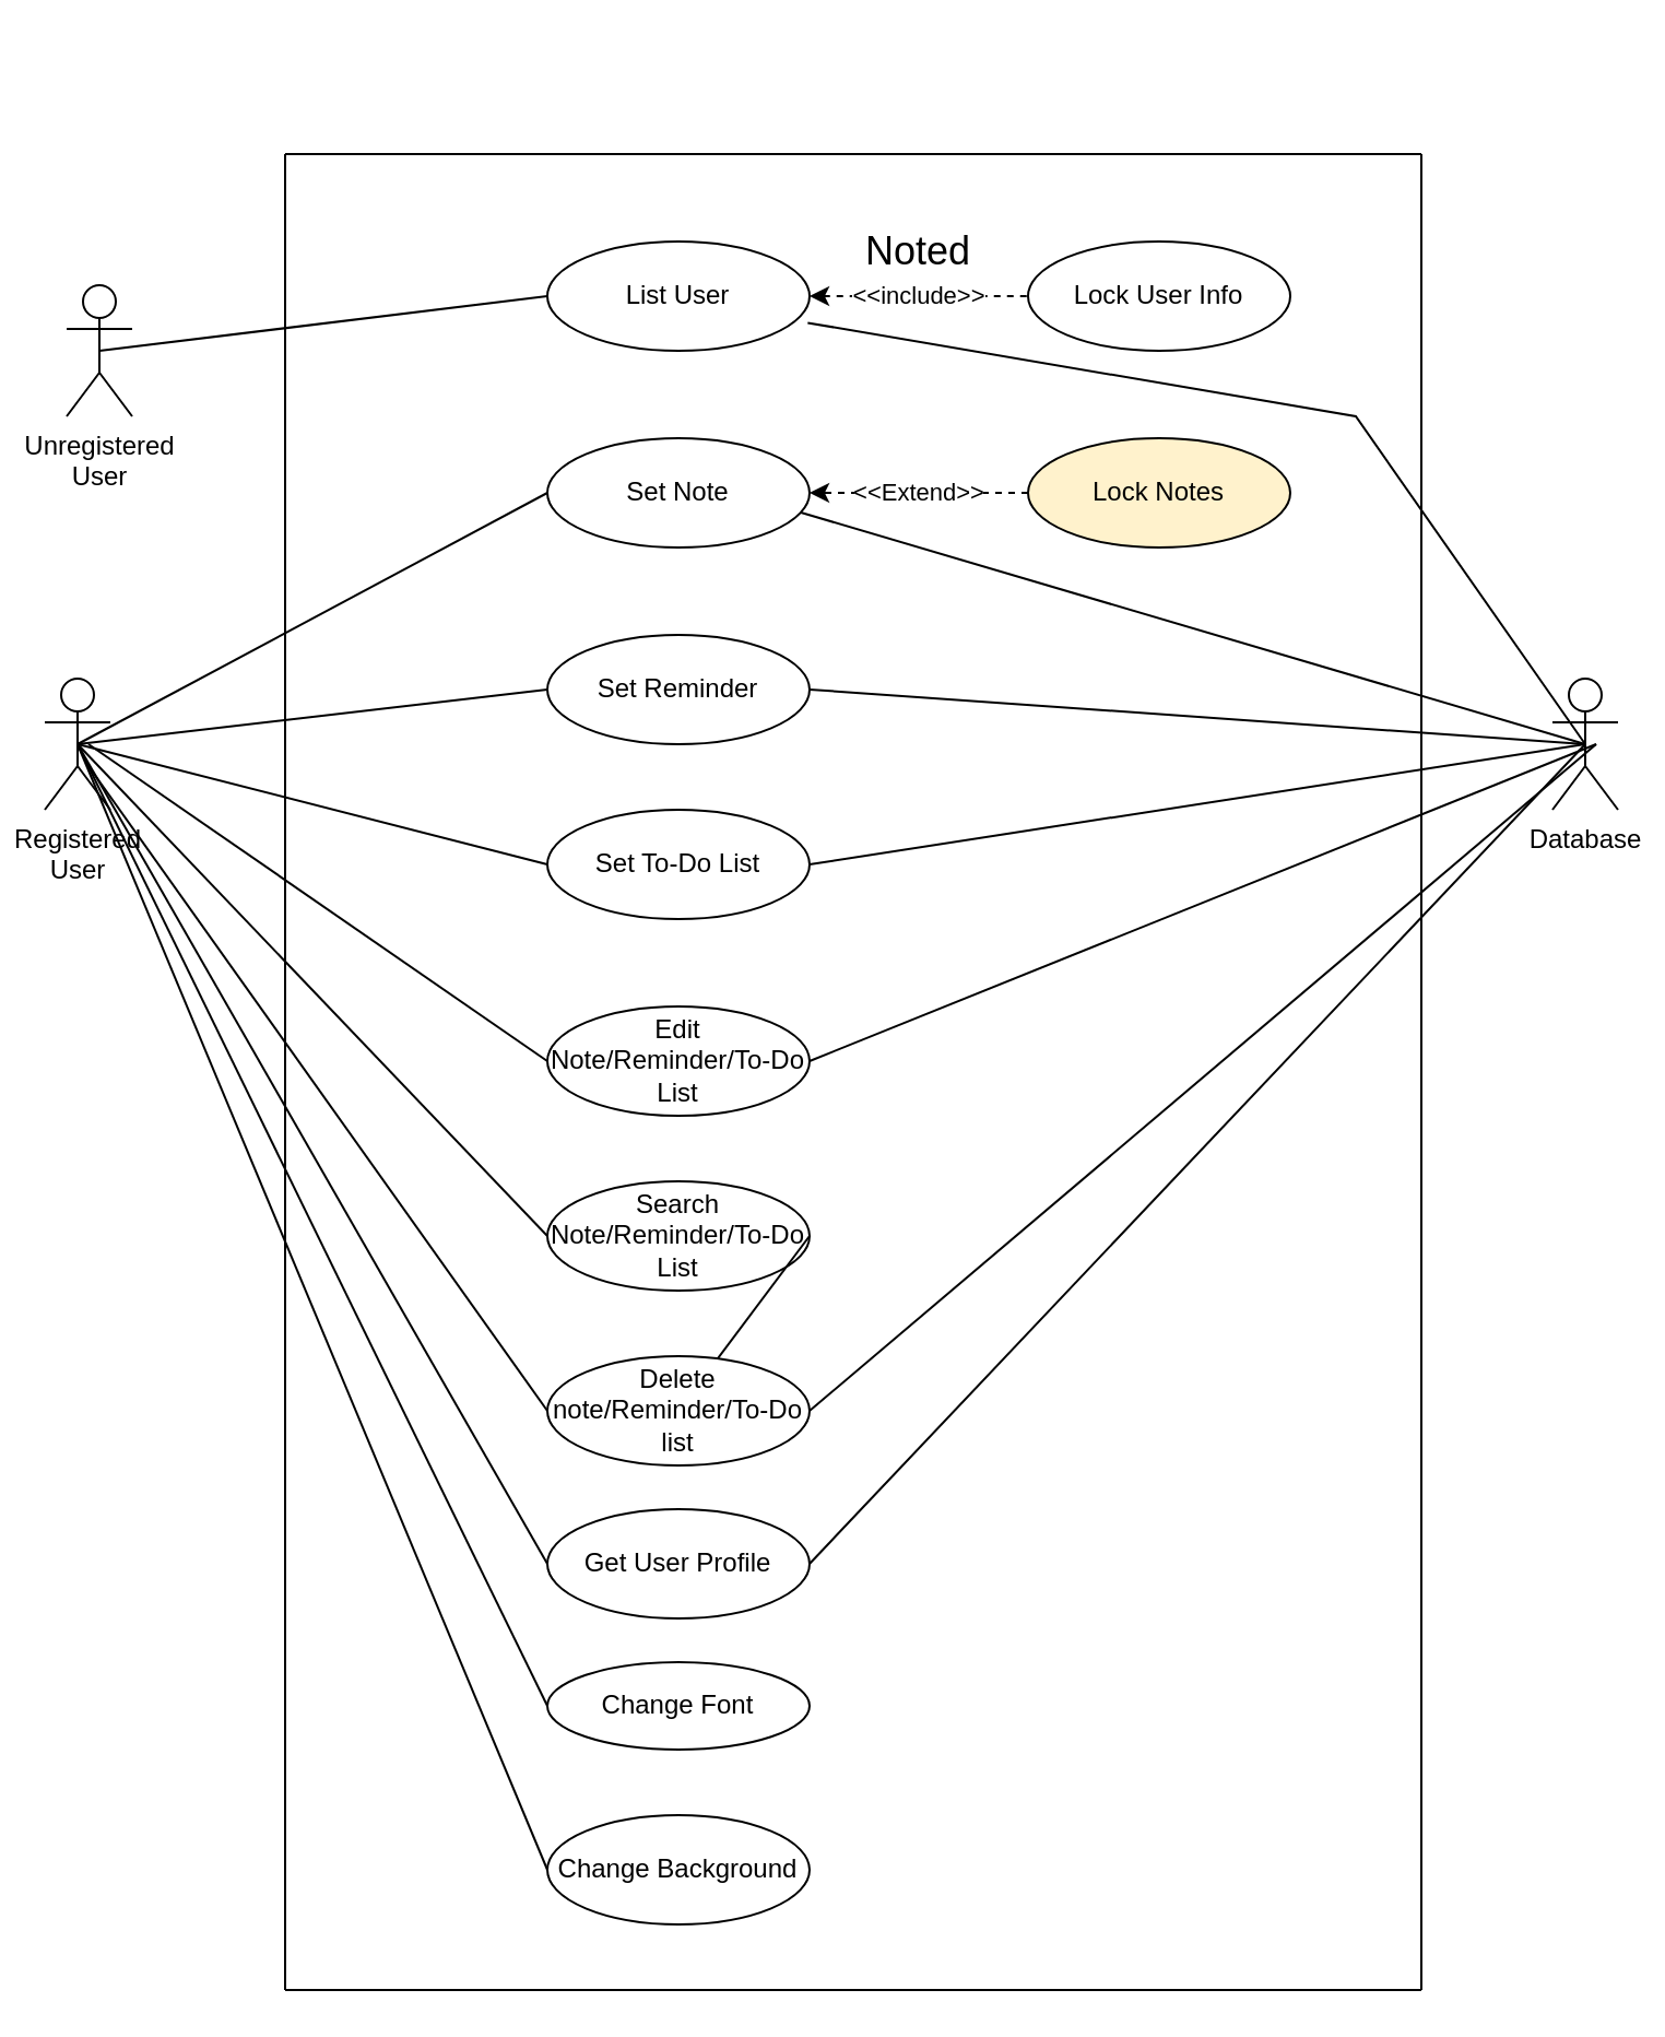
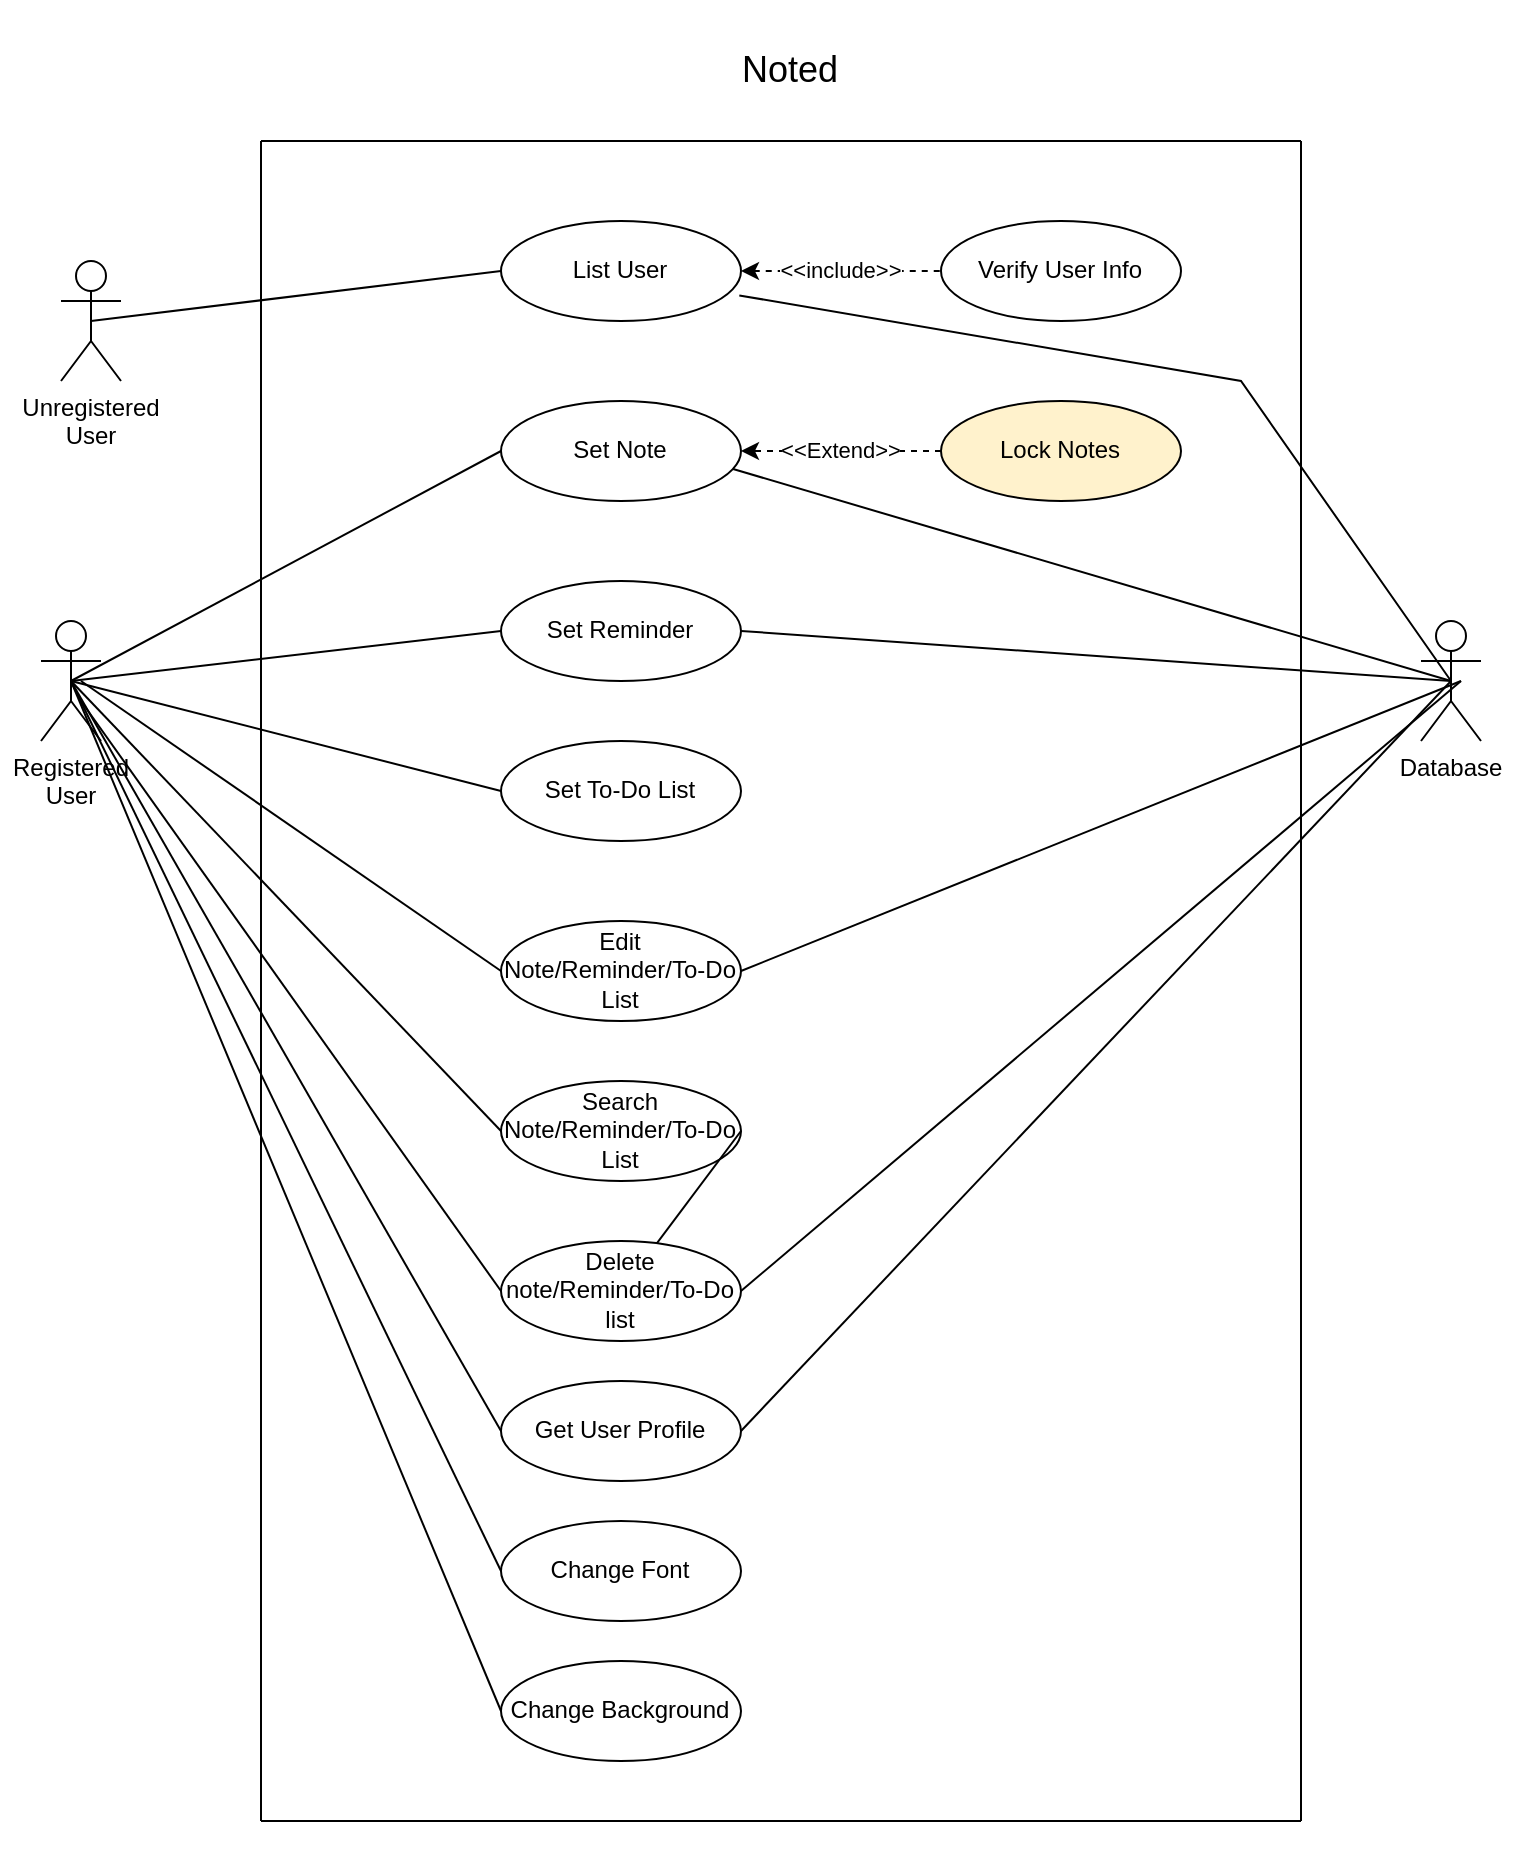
  <mxCell id="0" />
  <mxCell id="1" parent="0" />
  <mxCell id="2" value="Registered &lt;br&gt;User" style="shape=umlActor;verticalLabelPosition=bottom;verticalAlign=top;html=1;outlineConnect=0;" parent="1" vertex="1"><mxGeometry x="20" y="310" width="30" height="60" as="geometry" /></mxCell>
  <mxCell id="3" value="Set Note" style="ellipse;whiteSpace=wrap;html=1;" parent="1" vertex="1"><mxGeometry x="250" y="200" width="120" height="50" as="geometry" /></mxCell>
  <mxCell id="4" value="Search Note/Reminder/To-Do List" style="ellipse;whiteSpace=wrap;html=1;" parent="1" vertex="1"><mxGeometry x="250" y="540" width="120" height="50" as="geometry" /></mxCell>
- <mxCell id="5" value="Change Font" style="ellipse;whiteSpace=wrap;html=1;" parent="1" vertex="1"><mxGeometry x="250" y="760" width="120" height="40" as="geometry" /></mxCell>
+ <mxCell id="5" value="Change Font" style="ellipse;whiteSpace=wrap;html=1;" parent="1" vertex="1"><mxGeometry x="250" y="760" width="120" height="50" as="geometry" /></mxCell>
  <mxCell id="6" value="Change Background" style="ellipse;whiteSpace=wrap;html=1;" parent="1" vertex="1"><mxGeometry x="250" y="830" width="120" height="50" as="geometry" /></mxCell>
  <mxCell id="7" value="&amp;lt;&amp;lt;include&amp;gt;&amp;gt;" style="edgeStyle=orthogonalEdgeStyle;rounded=0;orthogonalLoop=1;jettySize=auto;html=1;dashed=1;startArrow=classic;startFill=1;endArrow=none;endFill=0;" parent="1" source="8" target="14" edge="1"><mxGeometry relative="1" as="geometry" /></mxCell>
  <mxCell id="8" value="List User" style="ellipse;whiteSpace=wrap;html=1;" parent="1" vertex="1"><mxGeometry x="250" y="110" width="120" height="50" as="geometry" /></mxCell>
  <mxCell id="9" value="Get User Profile" style="ellipse;whiteSpace=wrap;html=1;" parent="1" vertex="1"><mxGeometry x="250" y="690" width="120" height="50" as="geometry" /></mxCell>
  <mxCell id="10" value="&amp;lt;&amp;lt;Extend&amp;gt;&amp;gt;" style="edgeStyle=orthogonalEdgeStyle;rounded=0;orthogonalLoop=1;jettySize=auto;html=1;entryX=1;entryY=0.5;entryDx=0;entryDy=0;dashed=1;" parent="1" source="11" target="3" edge="1"><mxGeometry relative="1" as="geometry" /></mxCell>
  <mxCell id="11" value="Lock Notes" style="ellipse;whiteSpace=wrap;html=1;fillColor=#fff2cc;" parent="1" vertex="1"><mxGeometry x="470" y="200" width="120" height="50" as="geometry" /></mxCell>
  <mxCell id="12" value="Set To-Do List" style="ellipse;whiteSpace=wrap;html=1;" parent="1" vertex="1"><mxGeometry x="250" y="370" width="120" height="50" as="geometry" /></mxCell>
  <mxCell id="13" value="Database" style="shape=umlActor;verticalLabelPosition=bottom;verticalAlign=top;html=1;outlineConnect=0;" parent="1" vertex="1"><mxGeometry x="710" y="310" width="30" height="60" as="geometry" /></mxCell>
- <mxCell id="14" value="Lock User Info" style="ellipse;whiteSpace=wrap;html=1;" parent="1" vertex="1"><mxGeometry x="470" y="110" width="120" height="50" as="geometry" /></mxCell>
+ <mxCell id="14" value="Verify User Info" style="ellipse;whiteSpace=wrap;html=1;" parent="1" vertex="1"><mxGeometry x="470" y="110" width="120" height="50" as="geometry" /></mxCell>
  <mxCell id="15" value="" style="endArrow=none;html=1;rounded=0;entryX=0;entryY=0.5;entryDx=0;entryDy=0;exitX=0.5;exitY=0.5;exitDx=0;exitDy=0;exitPerimeter=0;" parent="1" source="2" target="3" edge="1"><mxGeometry width="50" height="50" relative="1" as="geometry"><mxPoint x="130" y="250" as="sourcePoint" /><mxPoint x="180" y="200" as="targetPoint" /></mxGeometry></mxCell>
  <mxCell id="16" value="Set Reminder" style="ellipse;whiteSpace=wrap;html=1;" parent="1" vertex="1"><mxGeometry x="250" y="290" width="120" height="50" as="geometry" /></mxCell>
  <mxCell id="17" value="" style="endArrow=none;html=1;rounded=0;entryX=0;entryY=0.5;entryDx=0;entryDy=0;exitX=0.5;exitY=0.5;exitDx=0;exitDy=0;exitPerimeter=0;" parent="1" source="2" target="16" edge="1"><mxGeometry width="50" height="50" relative="1" as="geometry"><mxPoint x="120" y="410" as="sourcePoint" /><mxPoint x="170" y="360" as="targetPoint" /></mxGeometry></mxCell>
  <mxCell id="18" value="" style="endArrow=none;html=1;rounded=0;entryX=0;entryY=0.5;entryDx=0;entryDy=0;exitX=0.5;exitY=0.5;exitDx=0;exitDy=0;exitPerimeter=0;" parent="1" source="2" target="4" edge="1"><mxGeometry width="50" height="50" relative="1" as="geometry"><mxPoint x="100" y="420" as="sourcePoint" /><mxPoint x="150" y="370" as="targetPoint" /></mxGeometry></mxCell>
  <mxCell id="19" value="" style="endArrow=none;html=1;rounded=0;entryX=0.5;entryY=0.5;entryDx=0;entryDy=0;entryPerimeter=0;exitX=0.967;exitY=0.68;exitDx=0;exitDy=0;exitPerimeter=0;" parent="1" source="3" target="13" edge="1"><mxGeometry width="50" height="50" relative="1" as="geometry"><mxPoint x="520" y="360" as="sourcePoint" /><mxPoint x="570" y="310" as="targetPoint" /></mxGeometry></mxCell>
  <mxCell id="20" value="" style="endArrow=none;html=1;rounded=0;entryX=0.5;entryY=0.5;entryDx=0;entryDy=0;entryPerimeter=0;exitX=1;exitY=0.5;exitDx=0;exitDy=0;" parent="1" source="16" target="13" edge="1"><mxGeometry width="50" height="50" relative="1" as="geometry"><mxPoint x="450" y="470" as="sourcePoint" /><mxPoint x="500" y="420" as="targetPoint" /></mxGeometry></mxCell>
  <mxCell id="21" value="" style="endArrow=none;html=1;rounded=0;entryX=0.5;entryY=0.5;entryDx=0;entryDy=0;entryPerimeter=0;exitX=0.993;exitY=0.744;exitDx=0;exitDy=0;exitPerimeter=0;" parent="1" source="8" target="13" edge="1"><mxGeometry width="50" height="50" relative="1" as="geometry"><mxPoint x="650" y="300" as="sourcePoint" /><mxPoint x="700" y="250" as="targetPoint" /><Array as="points"><mxPoint x="620" y="190" /></Array></mxGeometry></mxCell>
  <mxCell id="22" value="" style="endArrow=none;html=1;rounded=0;entryX=0;entryY=0.5;entryDx=0;entryDy=0;exitX=0.5;exitY=0.5;exitDx=0;exitDy=0;exitPerimeter=0;" parent="1" source="2" target="5" edge="1"><mxGeometry width="50" height="50" relative="1" as="geometry"><mxPoint x="130" y="480" as="sourcePoint" /><mxPoint x="180" y="430" as="targetPoint" /></mxGeometry></mxCell>
  <mxCell id="23" value="" style="endArrow=none;html=1;rounded=0;entryX=0;entryY=0.5;entryDx=0;entryDy=0;exitX=0.5;exitY=0.5;exitDx=0;exitDy=0;exitPerimeter=0;" parent="1" source="2" target="6" edge="1"><mxGeometry width="50" height="50" relative="1" as="geometry"><mxPoint x="70" y="550" as="sourcePoint" /><mxPoint x="120" y="500" as="targetPoint" /></mxGeometry></mxCell>
  <mxCell id="24" value="" style="endArrow=none;html=1;rounded=0;entryX=0;entryY=0.5;entryDx=0;entryDy=0;exitX=0.5;exitY=0.5;exitDx=0;exitDy=0;exitPerimeter=0;" parent="1" source="2" target="9" edge="1"><mxGeometry width="50" height="50" relative="1" as="geometry"><mxPoint x="100" y="610" as="sourcePoint" /><mxPoint x="150" y="560" as="targetPoint" /></mxGeometry></mxCell>
  <mxCell id="25" value="" style="endArrow=none;html=1;rounded=0;entryX=0;entryY=0.5;entryDx=0;entryDy=0;exitX=0.5;exitY=0.5;exitDx=0;exitDy=0;exitPerimeter=0;" parent="1" source="2" target="12" edge="1"><mxGeometry width="50" height="50" relative="1" as="geometry"><mxPoint x="90" y="650" as="sourcePoint" /><mxPoint x="140" y="600" as="targetPoint" /></mxGeometry></mxCell>
  <mxCell id="26" value="" style="endArrow=none;html=1;rounded=0;exitX=1;exitY=0.5;exitDx=0;exitDy=0;" parent="1" source="4" target="39" edge="1"><mxGeometry width="50" height="50" relative="1" as="geometry"><mxPoint x="630" y="450" as="sourcePoint" /><mxPoint x="680" y="400" as="targetPoint" /></mxGeometry></mxCell>
  <mxCell id="27" value="" style="endArrow=none;html=1;rounded=0;entryX=0.5;entryY=0.5;entryDx=0;entryDy=0;entryPerimeter=0;exitX=1;exitY=0.5;exitDx=0;exitDy=0;" parent="1" source="9" target="13" edge="1"><mxGeometry width="50" height="50" relative="1" as="geometry"><mxPoint x="650" y="480" as="sourcePoint" /><mxPoint x="700" y="430" as="targetPoint" /></mxGeometry></mxCell>
- <mxCell id="28" value="" style="endArrow=none;html=1;rounded=0;entryX=0.5;entryY=0.5;entryDx=0;entryDy=0;entryPerimeter=0;exitX=1;exitY=0.5;exitDx=0;exitDy=0;" parent="1" source="12" target="13" edge="1"><mxGeometry width="50" height="50" relative="1" as="geometry"><mxPoint x="580" y="610" as="sourcePoint" /><mxPoint x="630" y="560" as="targetPoint" /></mxGeometry></mxCell>
  <mxCell id="29" value="" style="endArrow=none;html=1;rounded=0;" parent="1" edge="1"><mxGeometry width="50" height="50" relative="1" as="geometry"><mxPoint x="130" y="910" as="sourcePoint" /><mxPoint x="130" y="70" as="targetPoint" /></mxGeometry></mxCell>
  <mxCell id="30" value="" style="endArrow=none;html=1;rounded=0;" parent="1" edge="1"><mxGeometry width="50" height="50" relative="1" as="geometry"><mxPoint x="130" y="910" as="sourcePoint" /><mxPoint x="650" y="910" as="targetPoint" /></mxGeometry></mxCell>
  <mxCell id="31" value="" style="endArrow=none;html=1;rounded=0;" parent="1" edge="1"><mxGeometry width="50" height="50" relative="1" as="geometry"><mxPoint x="650" y="910" as="sourcePoint" /><mxPoint x="650" y="70" as="targetPoint" /></mxGeometry></mxCell>
  <mxCell id="32" value="" style="endArrow=none;html=1;rounded=0;" parent="1" edge="1"><mxGeometry width="50" height="50" relative="1" as="geometry"><mxPoint x="130" y="70" as="sourcePoint" /><mxPoint x="650" y="70" as="targetPoint" /></mxGeometry></mxCell>
- <mxCell id="33" value="&lt;font style=&quot;font-size: 18px;&quot;&gt;Noted&lt;/font&gt;" style="text;html=1;strokeColor=none;fillColor=none;align=center;verticalAlign=middle;whiteSpace=wrap;rounded=0;" parent="1" vertex="1"><mxGeometry x="390" y="100" width="60" height="30" as="geometry" /></mxCell>
+ <mxCell id="33" value="&lt;font style=&quot;font-size: 18px;&quot;&gt;Noted&lt;/font&gt;" style="text;html=1;strokeColor=none;fillColor=none;align=center;verticalAlign=middle;whiteSpace=wrap;rounded=0;" parent="1" vertex="1"><mxGeometry x="365" y="20" width="60" height="30" as="geometry" /></mxCell>
  <mxCell id="34" value="Edit Note/Reminder/To-Do List" style="ellipse;whiteSpace=wrap;html=1;" parent="1" vertex="1"><mxGeometry x="250" y="460" width="120" height="50" as="geometry" /></mxCell>
  <mxCell id="35" value="" style="endArrow=none;html=1;rounded=0;entryX=0;entryY=0.5;entryDx=0;entryDy=0;" parent="1" target="34" edge="1"><mxGeometry width="50" height="50" relative="1" as="geometry"><mxPoint x="40" y="340" as="sourcePoint" /><mxPoint x="190" y="410" as="targetPoint" /></mxGeometry></mxCell>
  <mxCell id="36" value="" style="endArrow=none;html=1;rounded=0;exitX=1;exitY=0.5;exitDx=0;exitDy=0;" parent="1" source="34" edge="1"><mxGeometry width="50" height="50" relative="1" as="geometry"><mxPoint x="420" y="480" as="sourcePoint" /><mxPoint x="730" y="340" as="targetPoint" /></mxGeometry></mxCell>
  <mxCell id="37" value="Unregistered&lt;br&gt;User" style="shape=umlActor;verticalLabelPosition=bottom;verticalAlign=top;html=1;outlineConnect=0;" parent="1" vertex="1"><mxGeometry x="30" y="130" width="30" height="60" as="geometry" /></mxCell>
  <mxCell id="38" value="" style="endArrow=none;html=1;rounded=0;entryX=0;entryY=0.5;entryDx=0;entryDy=0;exitX=0.5;exitY=0.5;exitDx=0;exitDy=0;exitPerimeter=0;" parent="1" source="37" target="8" edge="1"><mxGeometry width="50" height="50" relative="1" as="geometry"><mxPoint x="50" y="90" as="sourcePoint" /><mxPoint x="100" y="40" as="targetPoint" /></mxGeometry></mxCell>
  <mxCell id="39" value="Delete note/Reminder/To-Do list" style="ellipse;whiteSpace=wrap;html=1;" vertex="1" parent="1"><mxGeometry x="250" y="620" width="120" height="50" as="geometry" /></mxCell>
  <mxCell id="40" value="" style="endArrow=none;html=1;rounded=0;exitX=0;exitY=0.5;exitDx=0;exitDy=0;" edge="1" parent="1" source="39"><mxGeometry width="50" height="50" relative="1" as="geometry"><mxPoint x="50" y="600" as="sourcePoint" /><mxPoint x="40" y="350" as="targetPoint" /></mxGeometry></mxCell>
  <mxCell id="41" value="" style="endArrow=none;html=1;rounded=0;exitX=1;exitY=0.5;exitDx=0;exitDy=0;" edge="1" parent="1" source="39"><mxGeometry width="50" height="50" relative="1" as="geometry"><mxPoint x="520" y="630" as="sourcePoint" /><mxPoint x="730" y="340" as="targetPoint" /></mxGeometry></mxCell>
